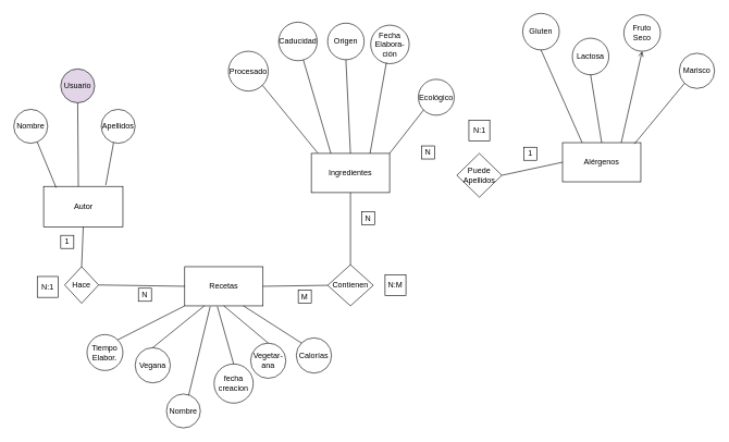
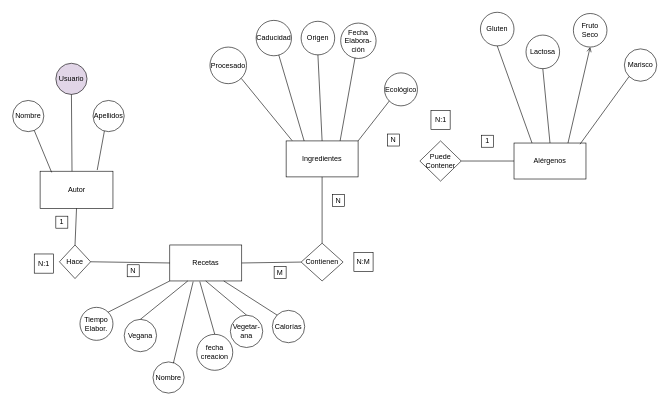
  <mxCell id="0" />
  <mxCell id="1" parent="0" />
  <mxCell id="2" value="Autor" style="rounded=0;whiteSpace=wrap;html=1;" parent="1" vertex="1"><mxGeometry x="65.75" y="285" width="121.5" height="62" as="geometry" /></mxCell>
  <mxCell id="3" value="Recetas" style="rounded=0;whiteSpace=wrap;html=1;" parent="1" vertex="1"><mxGeometry x="282" y="408" width="120" height="60" as="geometry" /></mxCell>
  <mxCell id="4" value="Ingredientes" style="rounded=0;whiteSpace=wrap;html=1;" parent="1" vertex="1"><mxGeometry x="476" y="234.5" width="120" height="60" as="geometry" /></mxCell>
  <mxCell id="5" value="Hace" style="rhombus;whiteSpace=wrap;html=1;" parent="1" vertex="1"><mxGeometry x="98" y="408" width="52" height="56" as="geometry" /></mxCell>
  <mxCell id="6" value="Contienen" style="rhombus;whiteSpace=wrap;html=1;" parent="1" vertex="1"><mxGeometry x="501" y="405" width="70" height="63" as="geometry" /></mxCell>
  <mxCell id="7" value="Nombre" style="ellipse;whiteSpace=wrap;html=1;aspect=fixed;" parent="1" vertex="1"><mxGeometry x="20" y="167" width="52" height="52" as="geometry" /></mxCell>
  <mxCell id="8" value="Apellidos" style="ellipse;whiteSpace=wrap;html=1;aspect=fixed;" parent="1" vertex="1"><mxGeometry x="154" y="167" width="52" height="52" as="geometry" /></mxCell>
  <mxCell id="9" value="" style="endArrow=none;html=1;rounded=0;entryX=0;entryY=0.5;entryDx=0;entryDy=0;exitX=1;exitY=0.5;exitDx=0;exitDy=0;" parent="1" source="5" target="3" edge="1"><mxGeometry width="50" height="50" relative="1" as="geometry"><mxPoint x="273" y="548" as="sourcePoint" /><mxPoint x="359" y="509" as="targetPoint" /></mxGeometry></mxCell>
  <mxCell id="10" value="" style="endArrow=none;html=1;rounded=0;entryX=0.5;entryY=1;entryDx=0;entryDy=0;exitX=0.5;exitY=0;exitDx=0;exitDy=0;" parent="1" source="5" target="2" edge="1"><mxGeometry width="50" height="50" relative="1" as="geometry"><mxPoint x="218" y="559" as="sourcePoint" /><mxPoint x="268" y="509" as="targetPoint" /></mxGeometry></mxCell>
  <mxCell id="11" value="" style="endArrow=none;html=1;rounded=0;entryX=1;entryY=0.5;entryDx=0;entryDy=0;exitX=0;exitY=0.5;exitDx=0;exitDy=0;" parent="1" source="6" target="3" edge="1"><mxGeometry width="50" height="50" relative="1" as="geometry"><mxPoint x="306" y="559" as="sourcePoint" /><mxPoint x="356" y="509" as="targetPoint" /></mxGeometry></mxCell>
  <mxCell id="12" value="" style="endArrow=none;html=1;rounded=0;entryX=0.5;entryY=1;entryDx=0;entryDy=0;exitX=0.5;exitY=0;exitDx=0;exitDy=0;" parent="1" source="6" target="4" edge="1"><mxGeometry width="50" height="50" relative="1" as="geometry"><mxPoint x="487" y="559" as="sourcePoint" /><mxPoint x="537" y="509" as="targetPoint" /></mxGeometry></mxCell>
  <mxCell id="13" value="" style="endArrow=none;html=1;rounded=0;entryX=0.158;entryY=0.032;entryDx=0;entryDy=0;entryPerimeter=0;exitX=0.692;exitY=0.962;exitDx=0;exitDy=0;exitPerimeter=0;" parent="1" source="7" target="2" edge="1"><mxGeometry width="50" height="50" relative="1" as="geometry"><mxPoint x="30" y="183" as="sourcePoint" /><mxPoint x="179" y="509" as="targetPoint" /></mxGeometry></mxCell>
  <mxCell id="14" value="" style="endArrow=none;html=1;rounded=0;exitX=0.365;exitY=0.981;exitDx=0;exitDy=0;exitPerimeter=0;" parent="1" source="8" edge="1"><mxGeometry width="50" height="50" relative="1" as="geometry"><mxPoint x="129" y="559" as="sourcePoint" /><mxPoint x="161" y="283" as="targetPoint" /></mxGeometry></mxCell>
  <mxCell id="15" value="Vegana" style="ellipse;whiteSpace=wrap;html=1;aspect=fixed;" parent="1" vertex="1"><mxGeometry x="206" y="532" width="54" height="54" as="geometry" /></mxCell>
  <mxCell id="16" value="Vegetar-&lt;br&gt;ana" style="ellipse;whiteSpace=wrap;html=1;aspect=fixed;" parent="1" vertex="1"><mxGeometry x="383" y="525" width="54" height="54" as="geometry" /></mxCell>
  <mxCell id="17" value="Calorías" style="ellipse;whiteSpace=wrap;html=1;aspect=fixed;" parent="1" vertex="1"><mxGeometry x="453" y="517" width="54" height="54" as="geometry" /></mxCell>
  <mxCell id="18" value="Tiempo&lt;br&gt;Elabor." style="ellipse;whiteSpace=wrap;html=1;aspect=fixed;" parent="1" vertex="1"><mxGeometry x="132.25" y="512" width="55" height="55" as="geometry" /></mxCell>
  <mxCell id="19" value="" style="endArrow=none;html=1;rounded=0;entryX=0;entryY=1;entryDx=0;entryDy=0;exitX=1;exitY=0;exitDx=0;exitDy=0;" parent="1" source="18" target="3" edge="1"><mxGeometry width="50" height="50" relative="1" as="geometry"><mxPoint x="440" y="558" as="sourcePoint" /><mxPoint x="490" y="508" as="targetPoint" /></mxGeometry></mxCell>
  <mxCell id="20" value="" style="endArrow=none;html=1;rounded=0;entryX=0.25;entryY=1;entryDx=0;entryDy=0;exitX=0.5;exitY=0;exitDx=0;exitDy=0;" parent="1" source="15" target="3" edge="1"><mxGeometry width="50" height="50" relative="1" as="geometry"><mxPoint x="440" y="558" as="sourcePoint" /><mxPoint x="490" y="508" as="targetPoint" /></mxGeometry></mxCell>
  <mxCell id="21" value="" style="endArrow=none;html=1;rounded=0;entryX=0.5;entryY=1;entryDx=0;entryDy=0;exitX=0.5;exitY=0;exitDx=0;exitDy=0;" parent="1" source="16" target="3" edge="1"><mxGeometry width="50" height="50" relative="1" as="geometry"><mxPoint x="440" y="558" as="sourcePoint" /><mxPoint x="490" y="508" as="targetPoint" /></mxGeometry></mxCell>
  <mxCell id="22" value="" style="endArrow=none;html=1;rounded=0;entryX=0.75;entryY=1;entryDx=0;entryDy=0;exitX=0;exitY=0;exitDx=0;exitDy=0;" parent="1" source="17" target="3" edge="1"><mxGeometry width="50" height="50" relative="1" as="geometry"><mxPoint x="440" y="558" as="sourcePoint" /><mxPoint x="490" y="508" as="targetPoint" /></mxGeometry></mxCell>
  <mxCell id="23" value="Origen" style="ellipse;whiteSpace=wrap;html=1;aspect=fixed;" parent="1" vertex="1"><mxGeometry x="501" y="35" width="56" height="56" as="geometry" /></mxCell>
  <mxCell id="24" value="" style="endArrow=none;html=1;rounded=0;entryX=0.5;entryY=1;entryDx=0;entryDy=0;exitX=0.5;exitY=0;exitDx=0;exitDy=0;" parent="1" source="4" target="23" edge="1"><mxGeometry width="50" height="50" relative="1" as="geometry"><mxPoint x="440" y="558" as="sourcePoint" /><mxPoint x="490" y="508" as="targetPoint" /></mxGeometry></mxCell>
  <mxCell id="25" value="Caducidad" style="ellipse;whiteSpace=wrap;html=1;aspect=fixed;" parent="1" vertex="1"><mxGeometry x="426" y="33.5" width="59" height="59" as="geometry" /></mxCell>
  <mxCell id="26" value="Fecha&lt;br&gt;Elabora-&lt;br&gt;ción" style="ellipse;whiteSpace=wrap;html=1;aspect=fixed;" parent="1" vertex="1"><mxGeometry x="567" y="38" width="59" height="59" as="geometry" /></mxCell>
  <mxCell id="27" value="" style="endArrow=none;html=1;rounded=0;entryX=0.407;entryY=0.975;entryDx=0;entryDy=0;entryPerimeter=0;exitX=0.75;exitY=0;exitDx=0;exitDy=0;" parent="1" source="4" target="26" edge="1"><mxGeometry width="50" height="50" relative="1" as="geometry"><mxPoint x="440" y="443" as="sourcePoint" /><mxPoint x="490" y="393" as="targetPoint" /></mxGeometry></mxCell>
  <mxCell id="28" value="" style="endArrow=none;html=1;rounded=0;exitX=0.25;exitY=0;exitDx=0;exitDy=0;" parent="1" source="4" target="25" edge="1"><mxGeometry width="50" height="50" relative="1" as="geometry"><mxPoint x="440" y="443" as="sourcePoint" /><mxPoint x="490" y="393" as="targetPoint" /></mxGeometry></mxCell>
  <mxCell id="29" value="N:1" style="whiteSpace=wrap;html=1;aspect=fixed;" parent="1" vertex="1"><mxGeometry x="56" y="423" width="32" height="32" as="geometry" /></mxCell>
  <mxCell id="30" value="N:M" style="whiteSpace=wrap;html=1;aspect=fixed;" parent="1" vertex="1"><mxGeometry x="589" y="420.5" width="32" height="32" as="geometry" /></mxCell>
  <mxCell id="31" value="N" style="whiteSpace=wrap;html=1;aspect=fixed;" parent="1" vertex="1"><mxGeometry x="553" y="324" width="20" height="20" as="geometry" /></mxCell>
  <mxCell id="32" value="M" style="whiteSpace=wrap;html=1;aspect=fixed;" parent="1" vertex="1"><mxGeometry x="456" y="444" width="20" height="20" as="geometry" /></mxCell>
  <mxCell id="33" value="N" style="whiteSpace=wrap;html=1;aspect=fixed;" parent="1" vertex="1"><mxGeometry x="211" y="441" width="20" height="20" as="geometry" /></mxCell>
  <mxCell id="34" value="1" style="whiteSpace=wrap;html=1;aspect=fixed;" parent="1" vertex="1"><mxGeometry x="92" y="360" width="20" height="20" as="geometry" /></mxCell>
- <mxCell id="35" value="Alérgenos" style="rounded=0;whiteSpace=wrap;html=1;" parent="1" vertex="1"><mxGeometry x="861" y="218" width="120" height="60" as="geometry" /></mxCell>
- <mxCell id="36" value="Puede&lt;br&gt;Apellidos" style="rhombus;whiteSpace=wrap;html=1;" parent="1" vertex="1"><mxGeometry x="699" y="234.5" width="69" height="67" as="geometry" /></mxCell>
+ <mxCell id="35" value="Alérgenos" style="rounded=0;whiteSpace=wrap;html=1;" parent="1" vertex="1"><mxGeometry x="856" y="238" width="120" height="60" as="geometry" /></mxCell>
+ <mxCell id="36" value="Puede&lt;br&gt;Contener" style="rhombus;whiteSpace=wrap;html=1;" parent="1" vertex="1"><mxGeometry x="699" y="234.5" width="69" height="67" as="geometry" /></mxCell>
  <mxCell id="37" value="" style="endArrow=none;html=1;rounded=0;entryX=1;entryY=0.5;entryDx=0;entryDy=0;exitX=0;exitY=0.5;exitDx=0;exitDy=0;" parent="1" source="35" target="36" edge="1"><mxGeometry width="50" height="50" relative="1" as="geometry"><mxPoint x="441" y="436" as="sourcePoint" /><mxPoint x="491" y="386" as="targetPoint" /></mxGeometry></mxCell>
  <mxCell id="38" value="Gluten" style="ellipse;whiteSpace=wrap;html=1;aspect=fixed;" parent="1" vertex="1"><mxGeometry x="800" y="20" width="56" height="56" as="geometry" /></mxCell>
  <mxCell id="39" value="Lactosa" style="ellipse;whiteSpace=wrap;html=1;aspect=fixed;" parent="1" vertex="1"><mxGeometry x="876" y="58" width="56" height="56" as="geometry" /></mxCell>
  <mxCell id="40" value="Fruto&lt;br&gt;Seco" style="ellipse;whiteSpace=wrap;html=1;aspect=fixed;" parent="1" vertex="1"><mxGeometry x="955" y="22" width="56" height="56" as="geometry" /></mxCell>
  <mxCell id="41" value="Ecológico" style="ellipse;whiteSpace=wrap;html=1;aspect=fixed;" parent="1" vertex="1"><mxGeometry x="640" y="121" width="55" height="55" as="geometry" /></mxCell>
  <mxCell id="42" value="Procesado" style="ellipse;whiteSpace=wrap;html=1;aspect=fixed;" parent="1" vertex="1"><mxGeometry x="349" y="78" width="61" height="61" as="geometry" /></mxCell>
  <mxCell id="43" value="" style="endArrow=none;html=1;rounded=0;entryX=1;entryY=1;entryDx=0;entryDy=0;" parent="1" target="42" edge="1"><mxGeometry width="50" height="50" relative="1" as="geometry"><mxPoint x="486" y="234" as="sourcePoint" /><mxPoint x="394" y="200" as="targetPoint" /></mxGeometry></mxCell>
  <mxCell id="44" value="" style="endArrow=none;html=1;rounded=0;entryX=0;entryY=1;entryDx=0;entryDy=0;exitX=1;exitY=0;exitDx=0;exitDy=0;" parent="1" source="4" target="41" edge="1"><mxGeometry width="50" height="50" relative="1" as="geometry"><mxPoint x="441" y="429" as="sourcePoint" /><mxPoint x="491" y="379" as="targetPoint" /></mxGeometry></mxCell>
  <mxCell id="45" value="" style="endArrow=none;html=1;rounded=0;entryX=0.25;entryY=0;entryDx=0;entryDy=0;exitX=0.5;exitY=1;exitDx=0;exitDy=0;" parent="1" source="38" target="35" edge="1"><mxGeometry width="50" height="50" relative="1" as="geometry"><mxPoint x="441" y="429" as="sourcePoint" /><mxPoint x="491" y="379" as="targetPoint" /></mxGeometry></mxCell>
  <mxCell id="46" value="" style="endArrow=none;html=1;rounded=0;entryX=0.5;entryY=1;entryDx=0;entryDy=0;exitX=0.5;exitY=0;exitDx=0;exitDy=0;" parent="1" source="35" target="39" edge="1"><mxGeometry width="50" height="50" relative="1" as="geometry"><mxPoint x="441" y="429" as="sourcePoint" /><mxPoint x="491" y="379" as="targetPoint" /></mxGeometry></mxCell>
  <mxCell id="47" value="" style="endArrow=open;html=1;rounded=0;entryX=0.5;entryY=1;entryDx=0;entryDy=0;exitX=0.75;exitY=0;exitDx=0;exitDy=0;" parent="1" source="35" target="40" edge="1"><mxGeometry width="50" height="50" relative="1" as="geometry"><mxPoint x="441" y="429" as="sourcePoint" /><mxPoint x="491" y="379" as="targetPoint" /></mxGeometry></mxCell>
  <mxCell id="48" value="Marisco" style="ellipse;whiteSpace=wrap;html=1;aspect=fixed;" parent="1" vertex="1"><mxGeometry x="1040" y="81" width="54" height="54" as="geometry" /></mxCell>
  <mxCell id="49" value="" style="endArrow=none;html=1;rounded=0;entryX=0;entryY=1;entryDx=0;entryDy=0;exitX=0.917;exitY=0.033;exitDx=0;exitDy=0;exitPerimeter=0;" parent="1" source="35" target="48" edge="1"><mxGeometry width="50" height="50" relative="1" as="geometry"><mxPoint x="441" y="429" as="sourcePoint" /><mxPoint x="491" y="379" as="targetPoint" /></mxGeometry></mxCell>
  <mxCell id="50" value="1" style="whiteSpace=wrap;html=1;aspect=fixed;" parent="1" vertex="1"><mxGeometry x="802" y="225" width="20" height="20" as="geometry" /></mxCell>
  <mxCell id="51" value="N" style="whiteSpace=wrap;html=1;aspect=fixed;" parent="1" vertex="1"><mxGeometry x="645" y="223" width="20" height="20" as="geometry" /></mxCell>
  <mxCell id="52" value="N:1" style="whiteSpace=wrap;html=1;aspect=fixed;" parent="1" vertex="1"><mxGeometry x="717.5" y="183.5" width="32" height="32" as="geometry" /></mxCell>
  <mxCell id="53" value="fecha&lt;br&gt;creacion" style="ellipse;whiteSpace=wrap;html=1;aspect=fixed;" vertex="1" parent="1"><mxGeometry x="327" y="557" width="60" height="60" as="geometry" /></mxCell>
  <mxCell id="54" value="" style="endArrow=none;html=1;rounded=0;exitX=0.5;exitY=0;exitDx=0;exitDy=0;" edge="1" parent="1" source="53"><mxGeometry width="50" height="50" relative="1" as="geometry"><mxPoint x="491" y="481" as="sourcePoint" /><mxPoint x="332" y="469" as="targetPoint" /></mxGeometry></mxCell>
  <mxCell id="55" value="Usuario" style="ellipse;whiteSpace=wrap;html=1;aspect=fixed;fillColor=#e1d5e7;" vertex="1" parent="1"><mxGeometry x="92" y="105" width="52" height="52" as="geometry" /></mxCell>
  <mxCell id="56" value="" style="endArrow=none;html=1;rounded=0;entryX=0.5;entryY=1;entryDx=0;entryDy=0;exitX=0.438;exitY=0;exitDx=0;exitDy=0;exitPerimeter=0;" edge="1" parent="1" source="2" target="55"><mxGeometry width="50" height="50" relative="1" as="geometry"><mxPoint x="553" y="399" as="sourcePoint" /><mxPoint x="603" y="349" as="targetPoint" /></mxGeometry></mxCell>
  <mxCell id="57" value="Nombre" style="ellipse;whiteSpace=wrap;html=1;aspect=fixed;" vertex="1" parent="1"><mxGeometry x="254" y="603" width="52" height="52" as="geometry" /></mxCell>
  <mxCell id="58" value="" style="endArrow=none;html=1;rounded=0;entryX=0.325;entryY=1.017;entryDx=0;entryDy=0;entryPerimeter=0;exitX=0.654;exitY=0.038;exitDx=0;exitDy=0;exitPerimeter=0;" edge="1" parent="1" source="57" target="3"><mxGeometry width="50" height="50" relative="1" as="geometry"><mxPoint x="347" y="378" as="sourcePoint" /><mxPoint x="397" y="328" as="targetPoint" /></mxGeometry></mxCell>
